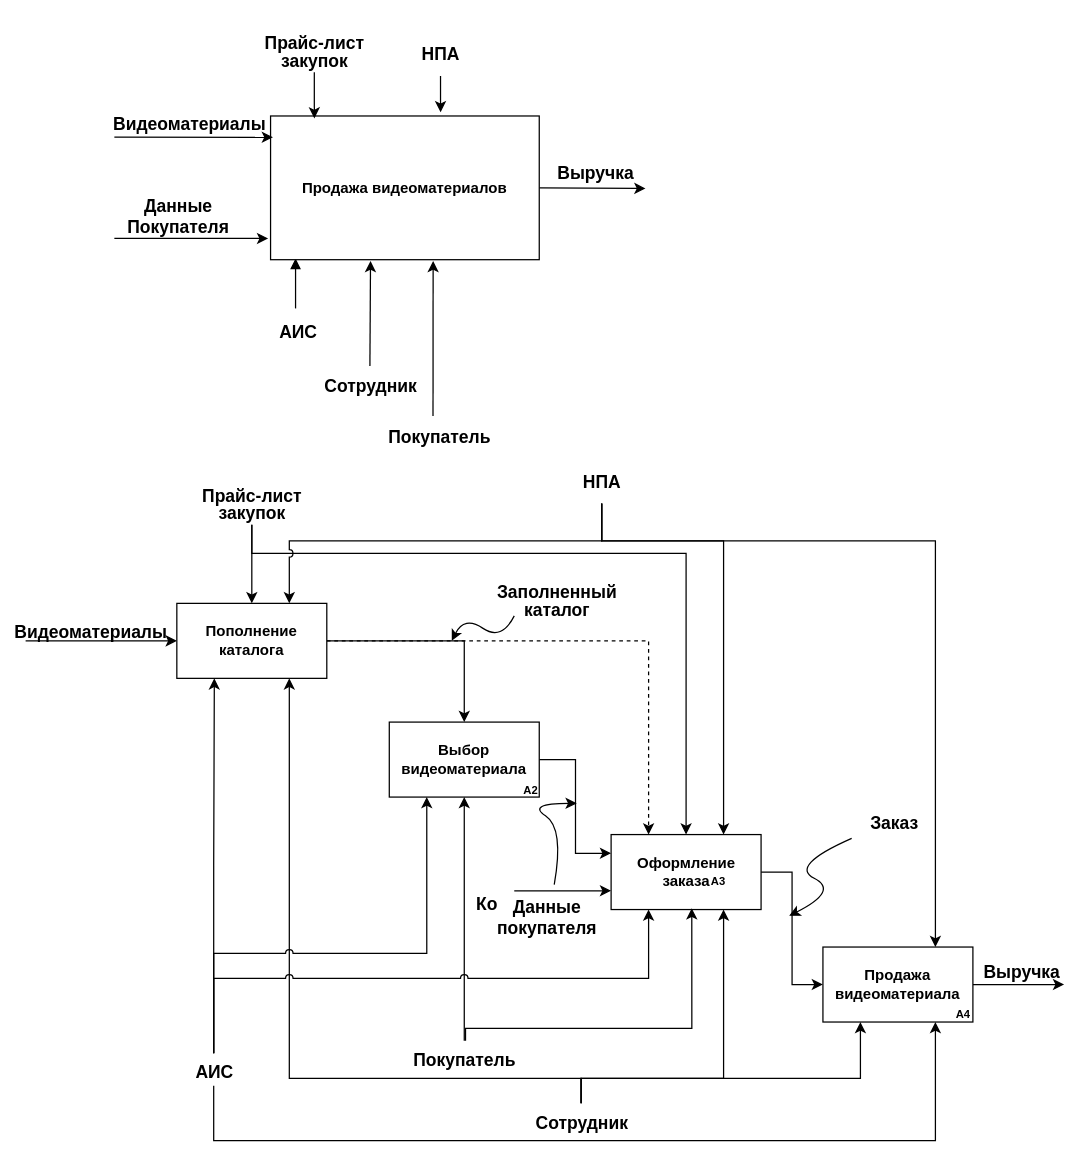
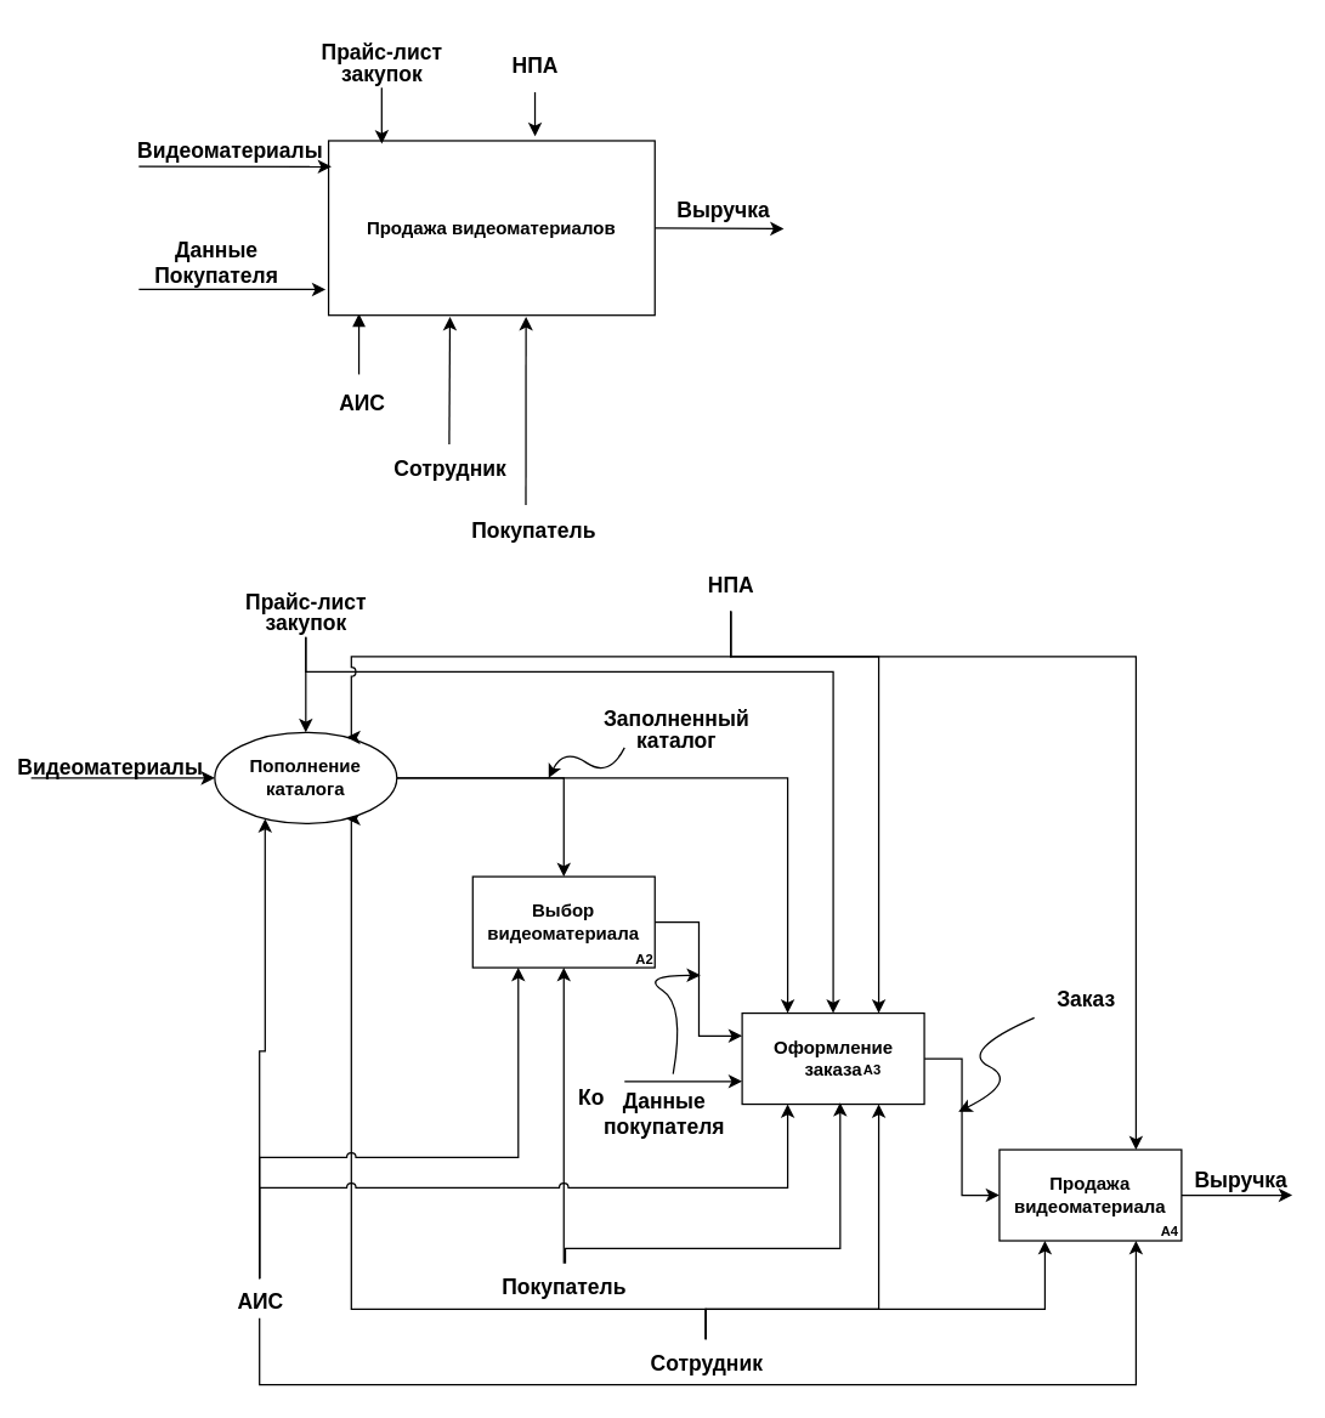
  <mxCell id="0" />
  <mxCell id="1" parent="0" />
  <mxCell id="2" value="" style="endArrow=classic;html=1;rounded=0;exitX=1;exitY=0.5;exitDx=0;exitDy=0;entryX=1;entryY=1;entryDx=0;entryDy=0;" parent="1" source="28" target="3" edge="1"><mxGeometry width="50" height="50" relative="1" as="geometry"><mxPoint x="421" y="177" as="sourcePoint" /><mxPoint x="621" y="170" as="targetPoint" /></mxGeometry></mxCell>
  <mxCell id="3" value="&lt;p style=&quot;line-height: 50%;&quot;&gt;&lt;span style=&quot;font-size: 14px;&quot;&gt;Выручка&lt;/span&gt;&lt;/p&gt;" style="text;strokeColor=none;fillColor=none;html=1;fontSize=24;fontStyle=1;verticalAlign=middle;align=center;" parent="1" vertex="1"><mxGeometry x="436" y="122" width="80" height="28" as="geometry" /></mxCell>
  <mxCell id="4" value="" style="endArrow=classic;html=1;rounded=0;exitX=0.5;exitY=0;exitDx=0;exitDy=0;entryX=0.372;entryY=1.009;entryDx=0;entryDy=0;entryPerimeter=0;" parent="1" source="5" target="28" edge="1"><mxGeometry width="50" height="50" relative="1" as="geometry"><mxPoint x="317" y="246" as="sourcePoint" /><mxPoint x="291" y="212" as="targetPoint" /></mxGeometry></mxCell>
  <mxCell id="5" value="&lt;font style=&quot;font-size: 14px;&quot;&gt;Сотрудник&lt;br&gt;&lt;/font&gt;" style="text;strokeColor=none;fillColor=none;html=1;fontSize=24;fontStyle=1;verticalAlign=middle;align=center;" parent="1" vertex="1"><mxGeometry x="249" y="292" width="93" height="26" as="geometry" /></mxCell>
  <mxCell id="6" value="" style="endArrow=classic;html=1;rounded=0;exitX=1;exitY=0.5;exitDx=0;exitDy=0;entryX=1;entryY=1;entryDx=0;entryDy=0;" parent="1" source="23" target="7" edge="1"><mxGeometry width="50" height="50" relative="1" as="geometry"><mxPoint x="780" y="790" as="sourcePoint" /><mxPoint x="941" y="787" as="targetPoint" /></mxGeometry></mxCell>
  <mxCell id="7" value="&lt;p style=&quot;line-height: 50%;&quot;&gt;&lt;font style=&quot;font-size: 14px;&quot;&gt;Выручка&lt;/font&gt;&lt;/p&gt;" style="text;strokeColor=none;fillColor=none;html=1;fontSize=24;fontStyle=1;verticalAlign=middle;align=center;" parent="1" vertex="1"><mxGeometry x="783" y="762" width="68" height="25" as="geometry" /></mxCell>
  <mxCell id="8" style="edgeStyle=orthogonalEdgeStyle;rounded=0;orthogonalLoop=1;jettySize=auto;html=1;entryX=0.75;entryY=1;entryDx=0;entryDy=0;" parent="1" source="11" target="17" edge="1"><mxGeometry relative="1" as="geometry"><Array as="points"><mxPoint x="465" y="862" /><mxPoint x="579" y="862" /></Array></mxGeometry></mxCell>
  <mxCell id="9" style="edgeStyle=orthogonalEdgeStyle;rounded=0;orthogonalLoop=1;jettySize=auto;html=1;entryX=0.25;entryY=1;entryDx=0;entryDy=0;" parent="1" source="11" target="23" edge="1"><mxGeometry relative="1" as="geometry"><Array as="points"><mxPoint x="465" y="862" /><mxPoint x="688" y="862" /></Array></mxGeometry></mxCell>
  <mxCell id="10" style="edgeStyle=orthogonalEdgeStyle;rounded=0;orthogonalLoop=1;jettySize=auto;html=1;entryX=0.75;entryY=1;entryDx=0;entryDy=0;" parent="1" source="11" target="38" edge="1"><mxGeometry relative="1" as="geometry"><Array as="points"><mxPoint x="465" y="862" /><mxPoint x="231" y="862" /></Array></mxGeometry></mxCell>
  <mxCell id="11" value="&lt;font style=&quot;font-size: 14px;&quot;&gt;Сотрудник&lt;br&gt;&lt;/font&gt;" style="text;strokeColor=none;fillColor=none;html=1;fontSize=24;fontStyle=1;verticalAlign=middle;align=center;" parent="1" vertex="1"><mxGeometry x="418" y="882" width="93" height="26" as="geometry" /></mxCell>
  <mxCell id="12" value="" style="endArrow=classic;html=1;rounded=0;entryX=0;entryY=0.25;entryDx=0;entryDy=0;exitX=1;exitY=0.5;exitDx=0;exitDy=0;edgeStyle=orthogonalEdgeStyle;" parent="1" source="20" target="17" edge="1"><mxGeometry width="50" height="50" relative="1" as="geometry"><mxPoint x="288" y="837" as="sourcePoint" /><mxPoint x="338" y="787" as="targetPoint" /><Array as="points"><mxPoint x="460" y="607" /><mxPoint x="460" y="682" /></Array></mxGeometry></mxCell>
  <mxCell id="13" value="" style="endArrow=classic;html=1;rounded=0;entryX=0;entryY=0.5;entryDx=0;entryDy=0;exitX=1;exitY=0.5;exitDx=0;exitDy=0;edgeStyle=orthogonalEdgeStyle;" parent="1" source="17" target="23" edge="1"><mxGeometry width="50" height="50" relative="1" as="geometry"><mxPoint x="607" y="716" as="sourcePoint" /><mxPoint x="658" y="796" as="targetPoint" /></mxGeometry></mxCell>
  <mxCell id="14" value="" style="endArrow=block;html=1;rounded=0;entryX=0.5;entryY=1;entryDx=0;entryDy=0;endFill=1;startArrow=none;startFill=0;" parent="1" edge="1"><mxGeometry width="50" height="50" relative="1" as="geometry"><mxPoint x="236" y="246" as="sourcePoint" /><mxPoint x="236" y="206" as="targetPoint" /></mxGeometry></mxCell>
  <mxCell id="15" value="&lt;p style=&quot;line-height: 50%;&quot;&gt;&lt;span style=&quot;font-size: 14px;&quot;&gt;АИС&lt;/span&gt;&lt;/p&gt;" style="text;strokeColor=none;fillColor=none;html=1;fontSize=24;fontStyle=1;verticalAlign=middle;align=center;" parent="1" vertex="1"><mxGeometry x="191" y="250" width="93" height="26" as="geometry" /></mxCell>
  <mxCell id="16" value="" style="group" parent="1" vertex="1" connectable="0"><mxGeometry x="488.5" y="667" width="120.5" height="60" as="geometry" /></mxCell>
  <mxCell id="17" value="&lt;b&gt;Оформление&lt;br&gt;заказа&lt;/b&gt;" style="rounded=0;whiteSpace=wrap;html=1;" parent="16" vertex="1"><mxGeometry width="120" height="60" as="geometry" /></mxCell>
  <mxCell id="18" value="&lt;font style=&quot;font-size: 9px;&quot;&gt;А3&lt;/font&gt;" style="text;strokeColor=none;fillColor=none;html=1;fontSize=24;fontStyle=1;verticalAlign=middle;align=center;" parent="16" vertex="1"><mxGeometry x="75.5" y="23" width="20" height="20" as="geometry" /></mxCell>
  <mxCell id="19" value="" style="group" parent="1" vertex="1" connectable="0"><mxGeometry x="311" y="577" width="123" height="60" as="geometry" /></mxCell>
  <mxCell id="20" value="&lt;b&gt;Выбор&lt;br&gt;видеоматериала&lt;/b&gt;" style="rounded=0;whiteSpace=wrap;html=1;" parent="19" vertex="1"><mxGeometry width="120" height="60" as="geometry" /></mxCell>
  <mxCell id="21" value="&lt;font style=&quot;font-size: 9px;&quot;&gt;А2&lt;/font&gt;" style="text;strokeColor=none;fillColor=none;html=1;fontSize=24;fontStyle=1;verticalAlign=middle;align=center;" parent="19" vertex="1"><mxGeometry x="103" y="40" width="20" height="20" as="geometry" /></mxCell>
  <mxCell id="22" value="" style="group" parent="1" vertex="1" connectable="0"><mxGeometry x="658" y="757" width="122" height="60" as="geometry" /></mxCell>
  <mxCell id="23" value="&lt;b&gt;Продажа&lt;br&gt;видеоматериала&lt;/b&gt;" style="rounded=0;whiteSpace=wrap;html=1;" parent="22" vertex="1"><mxGeometry width="120" height="60" as="geometry" /></mxCell>
  <mxCell id="24" value="&lt;font style=&quot;font-size: 9px;&quot;&gt;А4&lt;/font&gt;" style="text;strokeColor=none;fillColor=none;html=1;fontSize=24;fontStyle=1;verticalAlign=middle;align=center;" parent="22" vertex="1"><mxGeometry x="102" y="39" width="20" height="20" as="geometry" /></mxCell>
  <mxCell id="25" style="edgeStyle=orthogonalEdgeStyle;rounded=0;orthogonalLoop=1;jettySize=auto;html=1;entryX=0.5;entryY=0;entryDx=0;entryDy=0;" parent="1" source="38" target="20" edge="1"><mxGeometry relative="1" as="geometry" /></mxCell>
- <mxCell id="26" style="edgeStyle=orthogonalEdgeStyle;rounded=0;orthogonalLoop=1;jettySize=auto;html=1;entryX=0.25;entryY=0;entryDx=0;entryDy=0;dashed=1;" parent="1" source="38" target="17" edge="1"><mxGeometry relative="1" as="geometry"><mxPoint x="521" y="662" as="targetPoint" /></mxGeometry></mxCell>
+ <mxCell id="26" style="edgeStyle=orthogonalEdgeStyle;rounded=0;orthogonalLoop=1;jettySize=auto;html=1;entryX=0.25;entryY=0;entryDx=0;entryDy=0;" parent="1" source="38" target="17" edge="1"><mxGeometry relative="1" as="geometry"><mxPoint x="521" y="662" as="targetPoint" /></mxGeometry></mxCell>
  <mxCell id="27" value="" style="group" parent="1" vertex="1" connectable="0"><mxGeometry x="216" y="92" width="215" height="115" as="geometry" /></mxCell>
  <mxCell id="28" value="&lt;b&gt;Продажа видеоматериалов&lt;/b&gt;" style="rounded=0;whiteSpace=wrap;html=1;" parent="27" vertex="1"><mxGeometry width="215" height="115.0" as="geometry" /></mxCell>
  <mxCell id="29" value="&lt;font style=&quot;font-size: 14px;&quot;&gt;Видеоматериалы&lt;/font&gt;" style="text;strokeColor=none;fillColor=none;html=1;fontSize=24;fontStyle=1;verticalAlign=middle;align=center;" parent="1" vertex="1"><mxGeometry x="91" y="82" width="120" height="27" as="geometry" /></mxCell>
  <mxCell id="30" value="" style="endArrow=classic;html=1;rounded=0;exitX=0;exitY=1;exitDx=0;exitDy=0;entryX=0.009;entryY=0.148;entryDx=0;entryDy=0;entryPerimeter=0;" parent="1" source="29" target="28" edge="1"><mxGeometry width="50" height="50" relative="1" as="geometry"><mxPoint x="41" y="114" as="sourcePoint" /><mxPoint x="216" y="110" as="targetPoint" /></mxGeometry></mxCell>
  <mxCell id="31" value="" style="endArrow=classic;html=1;rounded=0;entryX=0;entryY=0.5;entryDx=0;entryDy=0;exitX=0;exitY=1;exitDx=0;exitDy=0;" parent="1" source="32" target="38" edge="1"><mxGeometry width="50" height="50" relative="1" as="geometry"><mxPoint y="512" as="sourcePoint" x="11" /><mxPoint x="121" y="517" as="targetPoint" /></mxGeometry></mxCell>
  <mxCell id="32" value="&lt;font style=&quot;font-size: 14px;&quot;&gt;Видеоматериалы&lt;/font&gt;" style="text;strokeColor=none;fillColor=none;html=1;fontSize=24;fontStyle=1;verticalAlign=middle;align=center;" parent="1" vertex="1"><mxGeometry x="20" y="492" width="104" height="20" as="geometry" /></mxCell>
  <mxCell id="33" value="" style="endArrow=classic;html=1;rounded=0;entryX=0.163;entryY=0.017;entryDx=0;entryDy=0;entryPerimeter=0;exitX=0.5;exitY=1;exitDx=0;exitDy=0;" parent="1" source="39" target="28" edge="1"><mxGeometry width="50" height="50" relative="1" as="geometry"><mxPoint x="251" y="12" as="sourcePoint" /><mxPoint x="301" y="12" as="targetPoint" /></mxGeometry></mxCell>
  <mxCell id="34" style="edgeStyle=orthogonalEdgeStyle;rounded=0;orthogonalLoop=1;jettySize=auto;html=1;entryX=0.5;entryY=0;entryDx=0;entryDy=0;" parent="1" source="36" target="38" edge="1"><mxGeometry relative="1" as="geometry" /></mxCell>
  <mxCell id="35" style="edgeStyle=orthogonalEdgeStyle;rounded=0;orthogonalLoop=1;jettySize=auto;html=1;entryX=0.5;entryY=0;entryDx=0;entryDy=0;" parent="1" source="36" target="17" edge="1"><mxGeometry relative="1" as="geometry"><Array as="points"><mxPoint x="201" y="442" /><mxPoint x="549" y="442" /><mxPoint x="549" y="667" /></Array></mxGeometry></mxCell>
  <mxCell id="36" value="&lt;p style=&quot;line-height: 40%;&quot;&gt;&lt;font style=&quot;font-size: 14px;&quot;&gt;Прайс-лист&lt;br&gt;закупок&lt;br&gt;&lt;/font&gt;&lt;/p&gt;" style="text;strokeColor=none;fillColor=none;html=1;fontSize=24;fontStyle=1;verticalAlign=middle;align=center;" parent="1" vertex="1"><mxGeometry x="156" y="382" width="90" height="37" as="geometry" /></mxCell>
  <mxCell id="37" value="" style="group" parent="1" vertex="1" connectable="0"><mxGeometry x="141" y="482" width="120" height="60" as="geometry" /></mxCell>
- <mxCell id="38" value="&lt;b&gt;Пополнение каталога&lt;/b&gt;" style="rounded=0;whiteSpace=wrap;html=1;" parent="37" vertex="1"><mxGeometry width="120" height="60" as="geometry" /></mxCell>
+ <mxCell id="38" value="&lt;b&gt;Пополнение каталога&lt;/b&gt;" style="ellipse;whiteSpace=wrap;html=1;" parent="37" vertex="1"><mxGeometry width="120" height="60" as="geometry" /></mxCell>
  <mxCell id="39" value="&lt;p style=&quot;line-height: 40%;&quot;&gt;&lt;font style=&quot;font-size: 14px;&quot;&gt;Прайс-лист&lt;br&gt;закупок&lt;br&gt;&lt;/font&gt;&lt;/p&gt;" style="text;strokeColor=none;fillColor=none;html=1;fontSize=24;fontStyle=1;verticalAlign=middle;align=center;" parent="1" vertex="1"><mxGeometry x="206" y="20" width="90" height="37" as="geometry" /></mxCell>
  <mxCell id="40" value="&lt;p style=&quot;line-height: 50%;&quot;&gt;&lt;font style=&quot;font-size: 14px;&quot;&gt;Корзина&lt;/font&gt;&lt;/p&gt;" style="text;strokeColor=none;fillColor=none;html=1;fontSize=24;fontStyle=1;verticalAlign=middle;align=center;" parent="1" vertex="1"><mxGeometry x="375" y="707" width="68" height="28" as="geometry" /></mxCell>
  <mxCell id="41" value="" style="curved=1;endArrow=classic;html=1;rounded=0;exitX=1;exitY=0;exitDx=0;exitDy=0;" parent="1" source="40" edge="1"><mxGeometry width="50" height="50" relative="1" as="geometry"><mxPoint x="391" y="712" as="sourcePoint" /><mxPoint x="461" y="642" as="targetPoint" /><Array as="points"><mxPoint x="451" y="662" /><mxPoint x="421" y="642" /></Array></mxGeometry></mxCell>
  <mxCell id="42" value="&lt;p style=&quot;line-height: 50%;&quot;&gt;&lt;font style=&quot;font-size: 14px;&quot;&gt;Заказ&lt;/font&gt;&lt;/p&gt;" style="text;strokeColor=none;fillColor=none;html=1;fontSize=24;fontStyle=1;verticalAlign=middle;align=center;" parent="1" vertex="1"><mxGeometry x="681" y="642" width="68" height="28" as="geometry" /></mxCell>
  <mxCell id="43" value="" style="curved=1;endArrow=classic;html=1;rounded=0;exitX=0;exitY=1;exitDx=0;exitDy=0;" parent="1" source="42" edge="1"><mxGeometry width="50" height="50" relative="1" as="geometry"><mxPoint x="651" y="652" as="sourcePoint" /><mxPoint x="631" y="732" as="targetPoint" /><Array as="points"><mxPoint x="631" y="692" /><mxPoint x="671" y="712" /></Array></mxGeometry></mxCell>
  <mxCell id="44" value="&lt;p style=&quot;line-height: 50%;&quot;&gt;&lt;span style=&quot;font-size: 14px;&quot;&gt;Заполненный&lt;br&gt;каталог&lt;/span&gt;&lt;/p&gt;" style="text;strokeColor=none;fillColor=none;html=1;fontSize=24;fontStyle=1;verticalAlign=middle;align=center;" parent="1" vertex="1"><mxGeometry x="411" y="464" width="68" height="28" as="geometry" /></mxCell>
  <mxCell id="45" value="" style="curved=1;endArrow=classic;html=1;rounded=0;exitX=0;exitY=1;exitDx=0;exitDy=0;" parent="1" source="44" edge="1"><mxGeometry width="50" height="50" relative="1" as="geometry"><mxPoint x="301" y="492" as="sourcePoint" /><mxPoint x="361" y="512" as="targetPoint" /><Array as="points"><mxPoint x="401" y="512" /><mxPoint x="371" y="492" /></Array></mxGeometry></mxCell>
  <mxCell id="46" value="&lt;font style=&quot;font-size: 14px;&quot;&gt;Покупатель&lt;/font&gt;" style="text;strokeColor=none;fillColor=none;html=1;fontSize=24;fontStyle=1;verticalAlign=middle;align=center;" parent="1" vertex="1"><mxGeometry x="324.5" y="832" width="93" height="26" as="geometry" /></mxCell>
  <mxCell id="47" value="" style="endArrow=classic;html=1;rounded=0;entryX=0.5;entryY=1;entryDx=0;entryDy=0;strokeColor=default;exitX=0.5;exitY=0;exitDx=0;exitDy=0;" parent="1" source="46" target="20" edge="1"><mxGeometry width="50" height="50" relative="1" as="geometry"><mxPoint x="259" y="788" as="sourcePoint" /><mxPoint x="365" y="798" as="targetPoint" /></mxGeometry></mxCell>
  <mxCell id="48" style="edgeStyle=orthogonalEdgeStyle;rounded=0;orthogonalLoop=1;jettySize=auto;html=1;entryX=0.538;entryY=0.983;entryDx=0;entryDy=0;entryPerimeter=0;" parent="1" source="46" target="17" edge="1"><mxGeometry relative="1" as="geometry"><Array as="points"><mxPoint x="372" y="822" /><mxPoint x="553" y="822" /></Array></mxGeometry></mxCell>
  <mxCell id="49" value="" style="endArrow=classic;html=1;rounded=0;entryX=0;entryY=0.75;entryDx=0;entryDy=0;" parent="1" target="17" edge="1"><mxGeometry width="50" height="50" relative="1" as="geometry"><mxPoint x="411" y="712" as="sourcePoint" /><mxPoint x="461" y="682" as="targetPoint" /></mxGeometry></mxCell>
  <mxCell id="50" value="&lt;font style=&quot;font-size: 14px;&quot;&gt;&lt;b&gt;Данные&lt;br&gt;покупателя&lt;/b&gt;&lt;/font&gt;" style="edgeLabel;html=1;align=center;verticalAlign=middle;resizable=0;points=[];" parent="49" vertex="1" connectable="0"><mxGeometry x="-0.168" y="1" relative="1" as="geometry"><mxPoint x="-7" y="21" as="offset" /></mxGeometry></mxCell>
  <mxCell id="51" style="edgeStyle=orthogonalEdgeStyle;rounded=0;orthogonalLoop=1;jettySize=auto;html=1;entryX=0.75;entryY=0;entryDx=0;entryDy=0;jumpStyle=arc;" parent="1" source="54" target="38" edge="1"><mxGeometry relative="1" as="geometry"><Array as="points"><mxPoint x="481" y="432" /><mxPoint x="231" y="432" /></Array></mxGeometry></mxCell>
  <mxCell id="52" style="edgeStyle=orthogonalEdgeStyle;rounded=0;orthogonalLoop=1;jettySize=auto;html=1;entryX=0.75;entryY=0;entryDx=0;entryDy=0;" parent="1" source="54" target="17" edge="1"><mxGeometry relative="1" as="geometry"><Array as="points"><mxPoint x="481" y="432" /><mxPoint x="579" y="432" /></Array></mxGeometry></mxCell>
  <mxCell id="53" style="edgeStyle=orthogonalEdgeStyle;rounded=0;orthogonalLoop=1;jettySize=auto;html=1;entryX=0.75;entryY=0;entryDx=0;entryDy=0;" parent="1" source="54" target="23" edge="1"><mxGeometry relative="1" as="geometry"><Array as="points"><mxPoint x="481" y="432" /><mxPoint x="748" y="432" /></Array></mxGeometry></mxCell>
  <mxCell id="54" value="&lt;font style=&quot;font-size: 14px;&quot;&gt;НПА&lt;/font&gt;" style="text;strokeColor=none;fillColor=none;html=1;fontSize=24;fontStyle=1;verticalAlign=middle;align=center;" parent="1" vertex="1"><mxGeometry x="431" y="362" width="100" height="40" as="geometry" /></mxCell>
  <mxCell id="55" value="" style="endArrow=classic;html=1;rounded=0;entryX=-0.009;entryY=0.852;entryDx=0;entryDy=0;entryPerimeter=0;" parent="1" target="28" edge="1"><mxGeometry width="50" height="50" relative="1" as="geometry"><mxPoint x="91" y="190" as="sourcePoint" /><mxPoint x="411" y="402" as="targetPoint" /></mxGeometry></mxCell>
  <mxCell id="56" value="&lt;b style=&quot;font-size: 14px;&quot;&gt;Данные&lt;br&gt;Покупателя&lt;/b&gt;" style="edgeLabel;html=1;align=center;verticalAlign=middle;resizable=0;points=[];" parent="55" vertex="1" connectable="0"><mxGeometry x="-0.236" relative="1" as="geometry"><mxPoint x="4" y="-18" as="offset" /></mxGeometry></mxCell>
  <mxCell id="57" value="" style="endArrow=classic;html=1;rounded=0;entryX=0.605;entryY=1.009;entryDx=0;entryDy=0;entryPerimeter=0;" parent="1" target="28" edge="1"><mxGeometry width="50" height="50" relative="1" as="geometry"><mxPoint x="346" y="332" as="sourcePoint" /><mxPoint x="371" y="422" as="targetPoint" /></mxGeometry></mxCell>
  <mxCell id="58" value="&lt;font style=&quot;font-size: 14px;&quot;&gt;&lt;b&gt;Покупатель&lt;/b&gt;&lt;/font&gt;" style="edgeLabel;html=1;align=center;verticalAlign=middle;resizable=0;points=[];" parent="57" vertex="1" connectable="0"><mxGeometry x="-0.35" y="1" relative="1" as="geometry"><mxPoint x="5" y="57" as="offset" /></mxGeometry></mxCell>
  <mxCell id="59" value="&lt;font style=&quot;font-size: 14px;&quot;&gt;НПА&lt;/font&gt;" style="text;strokeColor=none;fillColor=none;html=1;fontSize=24;fontStyle=1;verticalAlign=middle;align=center;" vertex="1" parent="1"><mxGeometry x="302" y="20" width="100" height="40" as="geometry" /></mxCell>
  <mxCell id="60" style="edgeStyle=orthogonalEdgeStyle;rounded=0;orthogonalLoop=1;jettySize=auto;html=1;entryX=0.633;entryY=-0.026;entryDx=0;entryDy=0;entryPerimeter=0;" edge="1" parent="1" source="59" target="28"><mxGeometry relative="1" as="geometry" /></mxCell>
  <mxCell id="61" style="edgeStyle=orthogonalEdgeStyle;rounded=0;orthogonalLoop=1;jettySize=auto;html=1;entryX=0.25;entryY=1;entryDx=0;entryDy=0;" edge="1" parent="1" source="65" target="38"><mxGeometry relative="1" as="geometry" /></mxCell>
  <mxCell id="62" style="edgeStyle=orthogonalEdgeStyle;rounded=0;orthogonalLoop=1;jettySize=auto;html=1;entryX=0.25;entryY=1;entryDx=0;entryDy=0;jumpStyle=arc;" edge="1" parent="1" source="65" target="20"><mxGeometry relative="1" as="geometry"><Array as="points"><mxPoint x="171" y="762" /><mxPoint x="341" y="762" /></Array></mxGeometry></mxCell>
  <mxCell id="63" style="edgeStyle=orthogonalEdgeStyle;rounded=0;orthogonalLoop=1;jettySize=auto;html=1;entryX=0.25;entryY=1;entryDx=0;entryDy=0;jumpStyle=arc;" edge="1" parent="1" source="65" target="17"><mxGeometry relative="1" as="geometry"><Array as="points"><mxPoint x="171" y="782" /><mxPoint x="519" y="782" /></Array></mxGeometry></mxCell>
  <mxCell id="64" style="edgeStyle=orthogonalEdgeStyle;rounded=0;orthogonalLoop=1;jettySize=auto;html=1;entryX=0.75;entryY=1;entryDx=0;entryDy=0;" edge="1" parent="1" source="65" target="23"><mxGeometry relative="1" as="geometry"><Array as="points"><mxPoint x="171" y="912" /><mxPoint x="748" y="912" /></Array></mxGeometry></mxCell>
  <mxCell id="65" value="&lt;p style=&quot;line-height: 50%;&quot;&gt;&lt;span style=&quot;font-size: 14px;&quot;&gt;АИС&lt;/span&gt;&lt;/p&gt;" style="text;strokeColor=none;fillColor=none;html=1;fontSize=24;fontStyle=1;verticalAlign=middle;align=center;" vertex="1" parent="1"><mxGeometry x="124" y="842" width="93" height="26" as="geometry" /></mxCell>
